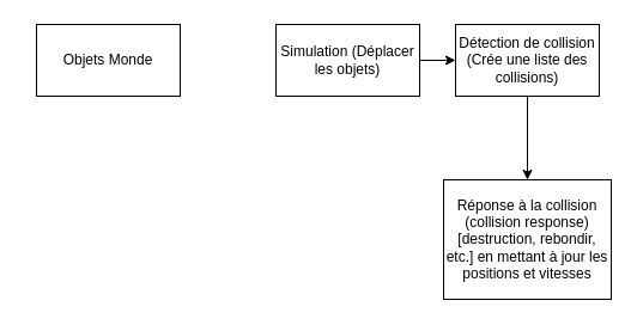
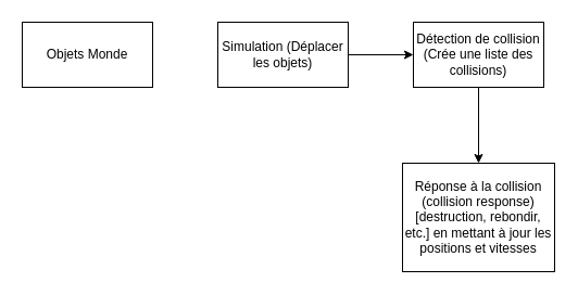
  <mxCell id="0" />
  <mxCell id="1" parent="0" />
- <mxCell id="2" value="Objets Monde" style="rounded=0;whiteSpace=wrap;html=1;" vertex="1" parent="1"><mxGeometry x="30" y="20" width="120" height="60" as="geometry" /></mxCell>
+ <mxCell id="2" value="Objets Monde" style="rounded=0;whiteSpace=wrap;html=1;" vertex="1" parent="1"><mxGeometry x="20" y="20" width="120" height="60" as="geometry" /></mxCell>
  <mxCell id="3" value="Réponse à la collision (collision response) [destruction, rebondir, etc.] en mettant à jour les positions et vitesses" style="rounded=0;whiteSpace=wrap;html=1;" vertex="1" parent="1"><mxGeometry x="370" y="150" width="140" height="100" as="geometry" /></mxCell>
  <mxCell id="4" value="Détection de collision (Crée une liste des collisions)" style="rounded=0;whiteSpace=wrap;html=1;" vertex="1" parent="1"><mxGeometry x="380" y="20" width="120" height="60" as="geometry" /></mxCell>
- <mxCell id="5" value="Simulation (Déplacer les objets)" style="rounded=0;whiteSpace=wrap;html=1;" vertex="1" parent="1"><mxGeometry x="230" y="20" width="120" height="60" as="geometry" /></mxCell>
+ <mxCell id="5" value="Simulation (Déplacer les objets)" style="rounded=0;whiteSpace=wrap;html=1;" vertex="1" parent="1"><mxGeometry x="200" y="20" width="120" height="60" as="geometry" /></mxCell>
  <mxCell id="6" value="" style="endArrow=classic;html=1;exitX=1;exitY=0.5;exitDx=0;exitDy=0;entryX=0;entryY=0.5;entryDx=0;entryDy=0;" edge="1" parent="1" source="5" target="4"><mxGeometry width="50" height="50" relative="1" as="geometry"><mxPoint x="340" y="150" as="sourcePoint" /><mxPoint x="390" y="100" as="targetPoint" /></mxGeometry></mxCell>
  <mxCell id="7" value="" style="endArrow=classic;html=1;entryX=0.5;entryY=0;entryDx=0;entryDy=0;exitX=0.5;exitY=1;exitDx=0;exitDy=0;" edge="1" parent="1" source="4" target="3"><mxGeometry width="50" height="50" relative="1" as="geometry"><mxPoint x="340" y="150" as="sourcePoint" /><mxPoint x="390" y="100" as="targetPoint" /></mxGeometry></mxCell>
